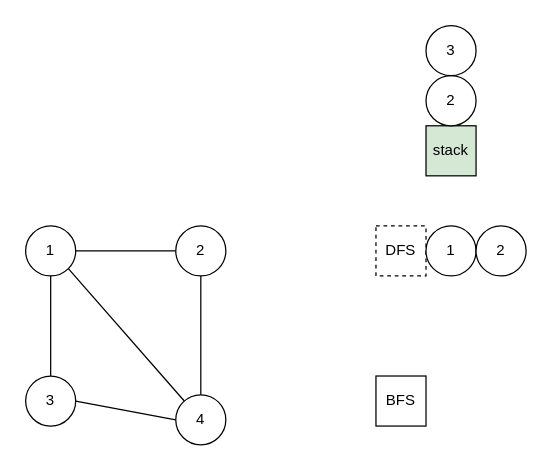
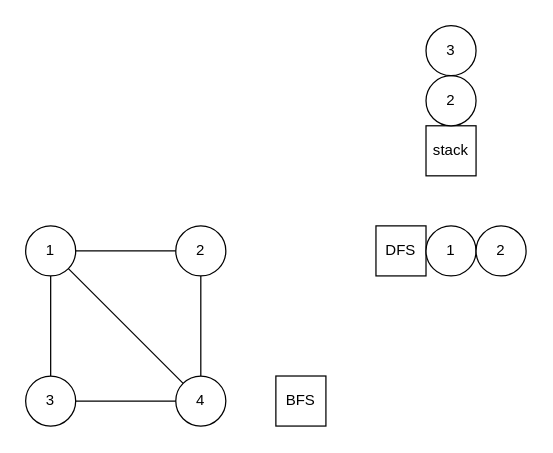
  <mxCell id="0" />
  <mxCell id="1" parent="0" />
  <mxCell id="2" value="1" style="ellipse;whiteSpace=wrap;html=1;aspect=fixed;" vertex="1" parent="1"><mxGeometry x="20" y="180" width="40" height="40" as="geometry" /></mxCell>
  <mxCell id="3" value="2" style="ellipse;whiteSpace=wrap;html=1;aspect=fixed;" vertex="1" parent="1"><mxGeometry x="140" y="180" width="40" height="40" as="geometry" /></mxCell>
  <mxCell id="4" value="3" style="ellipse;whiteSpace=wrap;html=1;aspect=fixed;" vertex="1" parent="1"><mxGeometry x="20" y="300" width="40" height="40" as="geometry" /></mxCell>
- <mxCell id="5" value="4" style="ellipse;whiteSpace=wrap;html=1;aspect=fixed;" vertex="1" parent="1"><mxGeometry x="140" y="315" width="40" height="40" as="geometry" /></mxCell>
+ <mxCell id="5" value="4" style="ellipse;whiteSpace=wrap;html=1;aspect=fixed;" vertex="1" parent="1"><mxGeometry x="140" y="300" width="40" height="40" as="geometry" /></mxCell>
  <mxCell id="6" value="" style="endArrow=none;html=1;entryX=0;entryY=0.5;entryDx=0;entryDy=0;" edge="1" parent="1" target="3"><mxGeometry width="50" height="50" relative="1" as="geometry"><mxPoint x="60" y="200" as="sourcePoint" /><mxPoint x="110" y="150" as="targetPoint" /></mxGeometry></mxCell>
  <mxCell id="7" value="" style="endArrow=none;html=1;exitX=0.5;exitY=1;exitDx=0;exitDy=0;" edge="1" parent="1" source="2" target="4"><mxGeometry width="50" height="50" relative="1" as="geometry"><mxPoint x="70" y="210" as="sourcePoint" /><mxPoint x="150" y="210" as="targetPoint" /></mxGeometry></mxCell>
  <mxCell id="8" value="" style="endArrow=none;html=1;exitX=0.5;exitY=1;exitDx=0;exitDy=0;entryX=0.5;entryY=0;entryDx=0;entryDy=0;" edge="1" parent="1" source="3" target="5"><mxGeometry width="50" height="50" relative="1" as="geometry"><mxPoint x="50" y="230" as="sourcePoint" /><mxPoint x="160" y="290" as="targetPoint" /></mxGeometry></mxCell>
  <mxCell id="9" value="" style="endArrow=none;html=1;exitX=1;exitY=0.5;exitDx=0;exitDy=0;entryX=0;entryY=0.5;entryDx=0;entryDy=0;" edge="1" parent="1" source="4" target="5"><mxGeometry width="50" height="50" relative="1" as="geometry"><mxPoint x="170" y="230" as="sourcePoint" /><mxPoint x="172.32" y="309.32" as="targetPoint" /></mxGeometry></mxCell>
  <mxCell id="10" value="" style="endArrow=none;html=1;exitX=1;exitY=1;exitDx=0;exitDy=0;" edge="1" parent="1" source="2" target="5"><mxGeometry width="50" height="50" relative="1" as="geometry"><mxPoint x="50" y="230" as="sourcePoint" /><mxPoint x="50" y="310" as="targetPoint" /></mxGeometry></mxCell>
- <mxCell id="11" value="DFS" style="rounded=0;whiteSpace=wrap;html=1;dashed=1;" vertex="1" parent="1"><mxGeometry x="300" y="180" width="40" height="40" as="geometry" /></mxCell>
- <mxCell id="12" value="BFS" style="rounded=0;whiteSpace=wrap;html=1;" vertex="1" parent="1"><mxGeometry x="300" y="300" width="40" height="40" as="geometry" /></mxCell>
+ <mxCell id="11" value="DFS" style="rounded=0;whiteSpace=wrap;html=1;" vertex="1" parent="1"><mxGeometry x="300" y="180" width="40" height="40" as="geometry" /></mxCell>
+ <mxCell id="12" value="BFS" style="rounded=0;whiteSpace=wrap;html=1;" vertex="1" parent="1"><mxGeometry x="220" y="300" width="40" height="40" as="geometry" /></mxCell>
  <mxCell id="13" value="1" style="ellipse;whiteSpace=wrap;html=1;aspect=fixed;" vertex="1" parent="1"><mxGeometry x="340" y="180" width="40" height="40" as="geometry" /></mxCell>
- <mxCell id="14" value="stack" style="rounded=0;whiteSpace=wrap;html=1;fillColor=#d5e8d4;" vertex="1" parent="1"><mxGeometry x="340" y="100" width="40" height="40" as="geometry" /></mxCell>
+ <mxCell id="14" value="stack" style="rounded=0;whiteSpace=wrap;html=1;" vertex="1" parent="1"><mxGeometry x="340" y="100" width="40" height="40" as="geometry" /></mxCell>
  <mxCell id="15" value="2" style="ellipse;whiteSpace=wrap;html=1;aspect=fixed;" vertex="1" parent="1"><mxGeometry x="340" y="60" width="40" height="40" as="geometry" /></mxCell>
  <mxCell id="16" value="3" style="ellipse;whiteSpace=wrap;html=1;aspect=fixed;" vertex="1" parent="1"><mxGeometry x="340" y="20" width="40" height="40" as="geometry" /></mxCell>
  <mxCell id="17" value="2" style="ellipse;whiteSpace=wrap;html=1;aspect=fixed;" vertex="1" parent="1"><mxGeometry x="380" y="180" width="40" height="40" as="geometry" /></mxCell>
